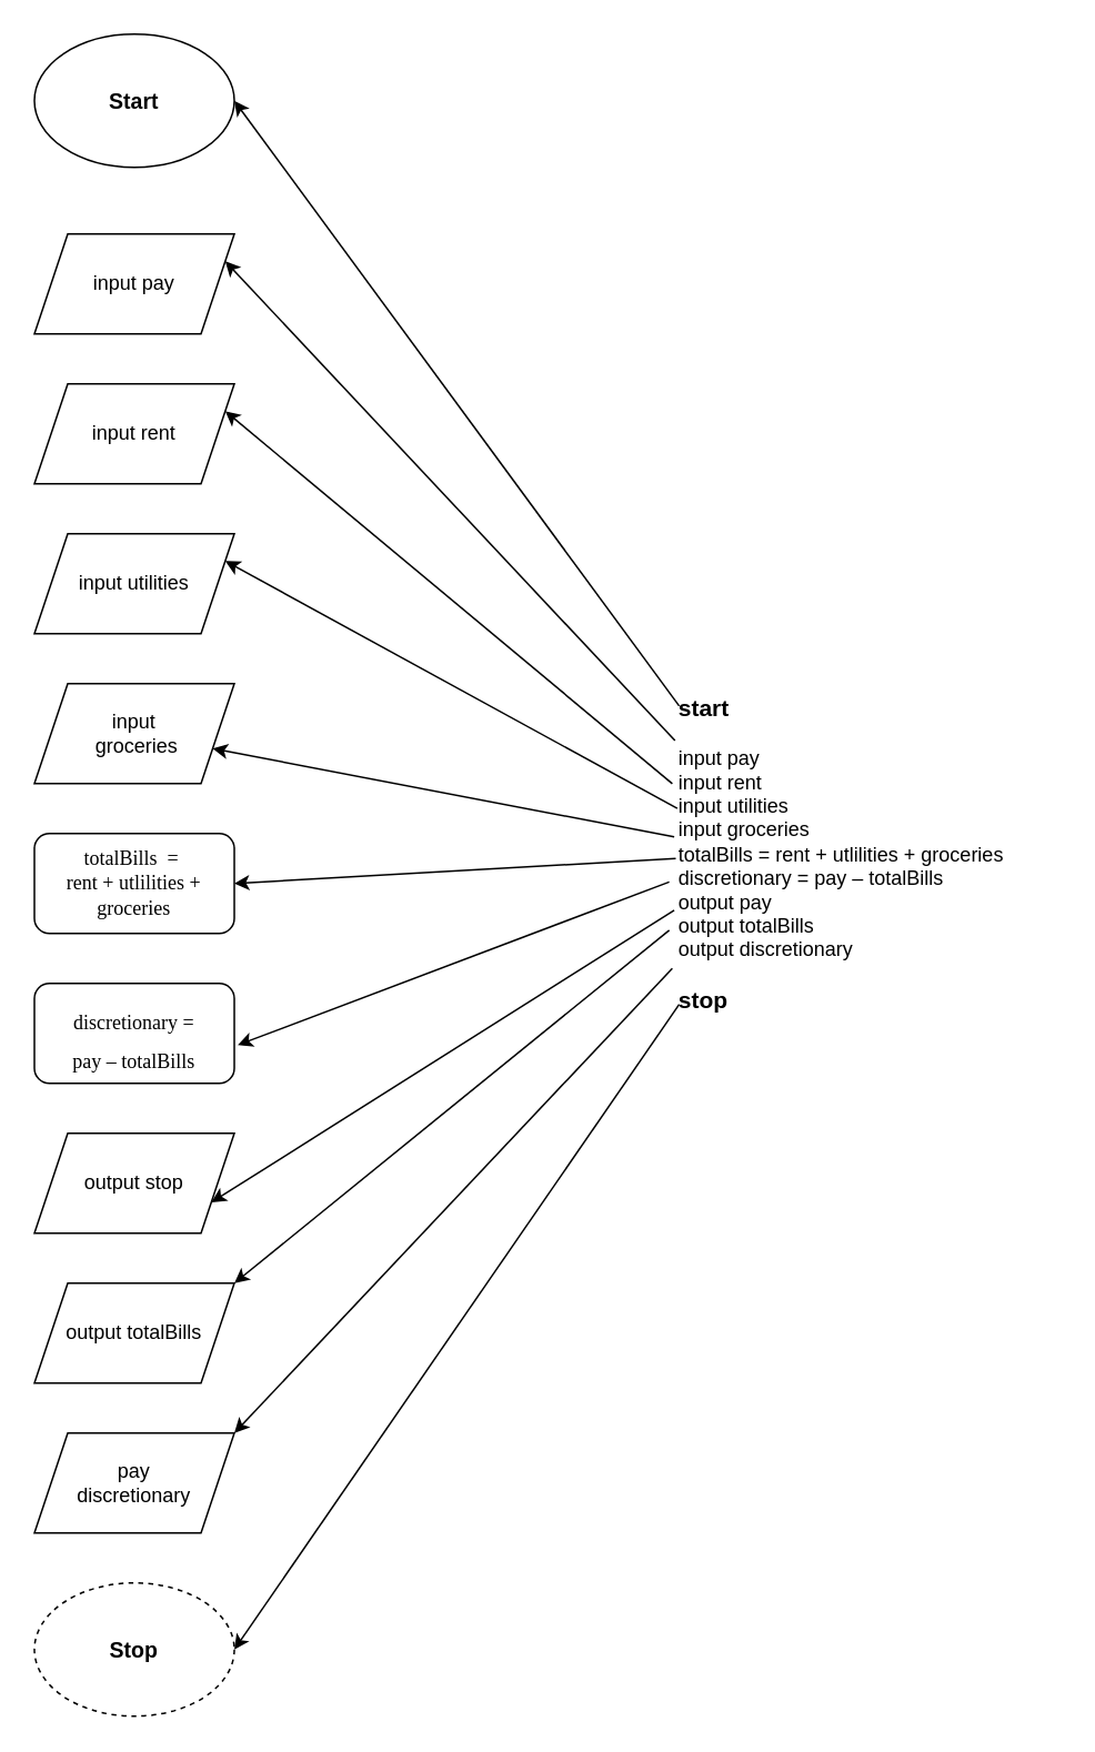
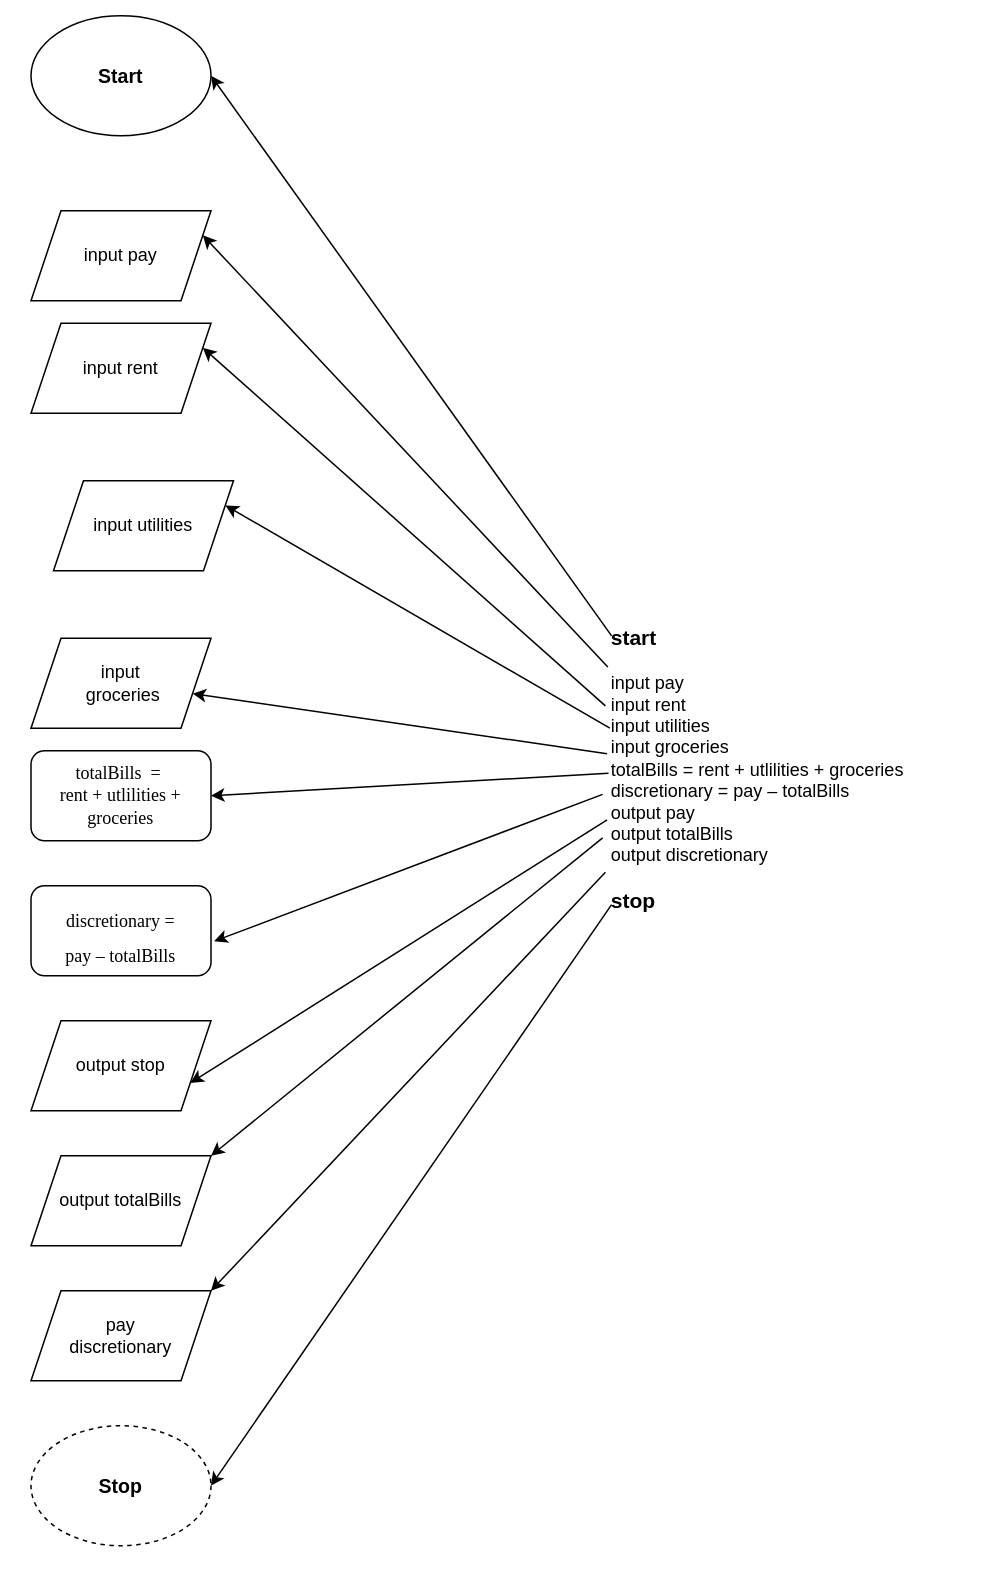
  <mxCell id="0" />
  <mxCell id="1" parent="0" />
- <mxCell id="2" value="&lt;b&gt;&lt;font style=&quot;font-size: 13px;&quot;&gt;Start&lt;/font&gt;&lt;/b&gt;" style="ellipse;whiteSpace=wrap;html=1;" vertex="1" parent="1"><mxGeometry x="20" y="20" width="120" height="80" as="geometry" /></mxCell>
+ <mxCell id="2" value="&lt;b&gt;&lt;font style=&quot;font-size: 13px;&quot;&gt;Start&lt;/font&gt;&lt;/b&gt;" style="ellipse;whiteSpace=wrap;html=1;" vertex="1" parent="1"><mxGeometry x="20" y="10" width="120" height="80" as="geometry" /></mxCell>
  <mxCell id="3" value="&lt;b&gt;&lt;font style=&quot;font-size: 13px;&quot;&gt;Stop&lt;/font&gt;&lt;/b&gt;" style="ellipse;whiteSpace=wrap;html=1;dashed=1;" vertex="1" parent="1"><mxGeometry x="20" y="950" width="120" height="80" as="geometry" /></mxCell>
  <mxCell id="4" value="input pay" style="shape=parallelogram;perimeter=parallelogramPerimeter;whiteSpace=wrap;html=1;fixedSize=1;" vertex="1" parent="1"><mxGeometry x="20" y="140" width="120" height="60" as="geometry" /></mxCell>
- <mxCell id="5" value="input rent" style="shape=parallelogram;perimeter=parallelogramPerimeter;whiteSpace=wrap;html=1;fixedSize=1;" vertex="1" parent="1"><mxGeometry x="20" y="230" width="120" height="60" as="geometry" /></mxCell>
- <mxCell id="6" value="input utilities" style="shape=parallelogram;perimeter=parallelogramPerimeter;whiteSpace=wrap;html=1;fixedSize=1;" vertex="1" parent="1"><mxGeometry x="20" y="320" width="120" height="60" as="geometry" /></mxCell>
- <mxCell id="7" value="input&lt;div&gt;&amp;nbsp;groceries&lt;/div&gt;" style="shape=parallelogram;perimeter=parallelogramPerimeter;whiteSpace=wrap;html=1;fixedSize=1;" vertex="1" parent="1"><mxGeometry x="20" y="410" width="120" height="60" as="geometry" /></mxCell>
+ <mxCell id="5" value="input rent" style="shape=parallelogram;perimeter=parallelogramPerimeter;whiteSpace=wrap;html=1;fixedSize=1;" vertex="1" parent="1"><mxGeometry x="20" y="215" width="120" height="60" as="geometry" /></mxCell>
+ <mxCell id="6" value="input utilities" style="shape=parallelogram;perimeter=parallelogramPerimeter;whiteSpace=wrap;html=1;fixedSize=1;" vertex="1" parent="1"><mxGeometry x="35" y="320" width="120" height="60" as="geometry" /></mxCell>
+ <mxCell id="7" value="input&lt;div&gt;&amp;nbsp;groceries&lt;/div&gt;" style="shape=parallelogram;perimeter=parallelogramPerimeter;whiteSpace=wrap;html=1;fixedSize=1;" vertex="1" parent="1"><mxGeometry x="20" y="425" width="120" height="60" as="geometry" /></mxCell>
  <mxCell id="8" value="&lt;span style=&quot;line-height: 115%; font-family: &amp;quot;Times New Roman&amp;quot;, serif;&quot;&gt;totalBills &amp;nbsp;=&amp;nbsp;&lt;/span&gt;&lt;div&gt;&lt;span style=&quot;line-height: 115%; font-family: &amp;quot;Times New Roman&amp;quot;, serif;&quot;&gt;rent + utlilities +&lt;br&gt;groceries&lt;/span&gt;&lt;/div&gt;" style="whiteSpace=wrap;html=1;rounded=1;" vertex="1" parent="1"><mxGeometry x="20" y="500" width="120" height="60" as="geometry" /></mxCell>
  <mxCell id="9" value="&lt;p style=&quot;margin-bottom:0in;line-height:normal&quot; class=&quot;MsoNormal&quot;&gt;&lt;span style=&quot;font-family: &amp;quot;Times New Roman&amp;quot;, serif;&quot;&gt;&lt;font style=&quot;font-size: 12px;&quot;&gt;discretionary =&lt;br/&gt;pay – totalBills&lt;/font&gt;&lt;span style=&quot;font-size: 16pt;&quot;&gt;&lt;/span&gt;&lt;/span&gt;&lt;/p&gt;" style="whiteSpace=wrap;html=1;rounded=1;" vertex="1" parent="1"><mxGeometry x="20" y="590" width="120" height="60" as="geometry" /></mxCell>
  <mxCell id="10" value="output stop" style="shape=parallelogram;perimeter=parallelogramPerimeter;whiteSpace=wrap;html=1;fixedSize=1;" vertex="1" parent="1"><mxGeometry x="20" y="680" width="120" height="60" as="geometry" /></mxCell>
  <mxCell id="11" value="output totalBills" style="shape=parallelogram;perimeter=parallelogramPerimeter;whiteSpace=wrap;html=1;fixedSize=1;" vertex="1" parent="1"><mxGeometry x="20" y="770" width="120" height="60" as="geometry" /></mxCell>
  <mxCell id="12" value="pay&lt;div&gt;discretionary&lt;/div&gt;" style="shape=parallelogram;perimeter=parallelogramPerimeter;whiteSpace=wrap;html=1;fixedSize=1;" vertex="1" parent="1"><mxGeometry x="20" y="860" width="120" height="60" as="geometry" /></mxCell>
  <mxCell id="13" value="&lt;b&gt;&lt;font style=&quot;font-size: 14px;&quot;&gt;start&lt;/font&gt;&lt;/b&gt;&lt;div&gt;&amp;nbsp;&lt;br&gt;input pay&lt;br&gt;     input rent&lt;br&gt;     input utilities&lt;br&gt;input groceries&lt;br&gt;     totalBills  = rent + utlilities + groceries&lt;br&gt;     discretionary = pay – totalBills&lt;br&gt;     output pay&lt;br&gt;     output totalBills&lt;br&gt;     output discretionary&lt;div&gt;&lt;br&gt;&lt;b&gt;&lt;font style=&quot;font-size: 14px;&quot;&gt;stop&lt;/font&gt;&lt;/b&gt;&lt;/div&gt;&lt;/div&gt;" style="text;whiteSpace=wrap;html=1;" vertex="1" parent="1"><mxGeometry x="405" y="410" width="230" height="210" as="geometry" /></mxCell>
  <mxCell id="14" value="" style="endArrow=classic;html=1;rounded=0;exitX=0.009;exitY=0.917;exitDx=0;exitDy=0;entryX=1;entryY=0.5;entryDx=0;entryDy=0;exitPerimeter=0;" edge="1" parent="1" source="13" target="3"><mxGeometry width="50" height="50" relative="1" as="geometry"><mxPoint x="280" y="680" as="sourcePoint" /><mxPoint x="330" y="630" as="targetPoint" /></mxGeometry></mxCell>
  <mxCell id="15" value="" style="endArrow=classic;html=1;rounded=0;exitX=0.009;exitY=0.064;exitDx=0;exitDy=0;entryX=1;entryY=0.5;entryDx=0;entryDy=0;exitPerimeter=0;" edge="1" parent="1" source="13" target="2"><mxGeometry width="50" height="50" relative="1" as="geometry"><mxPoint x="280" y="680" as="sourcePoint" /><mxPoint x="330" y="630" as="targetPoint" /></mxGeometry></mxCell>
  <mxCell id="16" value="" style="endArrow=classic;html=1;rounded=0;exitX=-0.009;exitY=0.814;exitDx=0;exitDy=0;exitPerimeter=0;entryX=1;entryY=0;entryDx=0;entryDy=0;" edge="1" parent="1" source="13" target="12"><mxGeometry width="50" height="50" relative="1" as="geometry"><mxPoint x="220" y="570" as="sourcePoint" /><mxPoint x="270" y="520" as="targetPoint" /></mxGeometry></mxCell>
  <mxCell id="17" value="" style="endArrow=classic;html=1;rounded=0;exitX=-0.017;exitY=0.705;exitDx=0;exitDy=0;exitPerimeter=0;entryX=1;entryY=0;entryDx=0;entryDy=0;" edge="1" parent="1" source="13" target="11"><mxGeometry width="50" height="50" relative="1" as="geometry"><mxPoint x="220" y="570" as="sourcePoint" /><mxPoint x="270" y="520" as="targetPoint" /></mxGeometry></mxCell>
  <mxCell id="18" value="" style="endArrow=classic;html=1;rounded=0;exitX=-0.004;exitY=0.648;exitDx=0;exitDy=0;exitPerimeter=0;entryX=1;entryY=0.75;entryDx=0;entryDy=0;" edge="1" parent="1" source="13" target="10"><mxGeometry width="50" height="50" relative="1" as="geometry"><mxPoint x="220" y="570" as="sourcePoint" /><mxPoint x="270" y="520" as="targetPoint" /></mxGeometry></mxCell>
  <mxCell id="19" value="" style="endArrow=classic;html=1;rounded=0;entryX=1.017;entryY=0.617;entryDx=0;entryDy=0;exitX=-0.017;exitY=0.567;exitDx=0;exitDy=0;exitPerimeter=0;entryPerimeter=0;" edge="1" parent="1" source="13" target="9"><mxGeometry width="50" height="50" relative="1" as="geometry"><mxPoint x="220" y="570" as="sourcePoint" /><mxPoint x="270" y="520" as="targetPoint" /></mxGeometry></mxCell>
  <mxCell id="20" value="" style="endArrow=classic;html=1;rounded=0;entryX=1;entryY=0.25;entryDx=0;entryDy=0;exitX=-0.002;exitY=0.163;exitDx=0;exitDy=0;exitPerimeter=0;" edge="1" parent="1" source="13" target="4"><mxGeometry width="50" height="50" relative="1" as="geometry"><mxPoint x="220" y="570" as="sourcePoint" /><mxPoint x="270" y="520" as="targetPoint" /></mxGeometry></mxCell>
  <mxCell id="21" value="" style="endArrow=classic;html=1;rounded=0;entryX=1;entryY=0.5;entryDx=0;entryDy=0;exitX=0;exitY=0.5;exitDx=0;exitDy=0;" edge="1" parent="1" source="13" target="8"><mxGeometry width="50" height="50" relative="1" as="geometry"><mxPoint x="220" y="570" as="sourcePoint" /><mxPoint x="270" y="520" as="targetPoint" /></mxGeometry></mxCell>
  <mxCell id="22" value="" style="endArrow=classic;html=1;rounded=0;exitX=-0.004;exitY=0.438;exitDx=0;exitDy=0;exitPerimeter=0;" edge="1" parent="1" source="13" target="7"><mxGeometry width="50" height="50" relative="1" as="geometry"><mxPoint x="220" y="570" as="sourcePoint" /><mxPoint x="270" y="520" as="targetPoint" /></mxGeometry></mxCell>
  <mxCell id="23" value="" style="endArrow=classic;html=1;rounded=0;entryX=1;entryY=0.25;entryDx=0;entryDy=0;exitX=-0.009;exitY=0.286;exitDx=0;exitDy=0;exitPerimeter=0;" edge="1" parent="1" source="13" target="5"><mxGeometry width="50" height="50" relative="1" as="geometry"><mxPoint x="220" y="570" as="sourcePoint" /><mxPoint x="270" y="520" as="targetPoint" /></mxGeometry></mxCell>
  <mxCell id="24" value="" style="endArrow=classic;html=1;rounded=0;entryX=1;entryY=0.25;entryDx=0;entryDy=0;exitX=0.004;exitY=0.357;exitDx=0;exitDy=0;exitPerimeter=0;" edge="1" parent="1" source="13" target="6"><mxGeometry width="50" height="50" relative="1" as="geometry"><mxPoint x="220" y="570" as="sourcePoint" /><mxPoint x="270" y="520" as="targetPoint" /></mxGeometry></mxCell>
